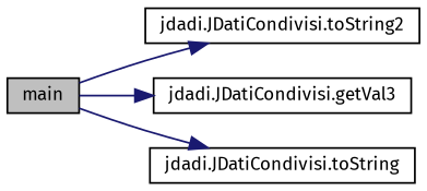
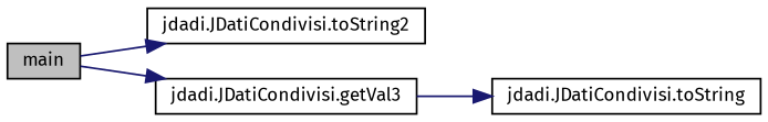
  digraph {
    fontname="Fira Sans"
    rankdir=LR
    node [color=black fillcolor=white fontname="Fira Sans" fontsize=10 shape=record style=filled]
    edge [color=midnightblue fontname="Fira Sans" fontsize=10 labelfontname=Helvetica labelfontsize=10 style=solid]
    n1 [fillcolor=grey75 fontcolor=black height=0.2 label=main width=0.4]
    n2 [height=0.2 label="jdadi.JDatiCondivisi.toString2" width=0.4]
    n3 [height=0.2 label="jdadi.JDatiCondivisi.getVal3" width=0.4]
    n4 [height=0.2 label="jdadi.JDatiCondivisi.toString" width=0.4]
    n1 -> n2
    n1 -> n3
-   n1 -> n4
+   n3 -> n4
  }
